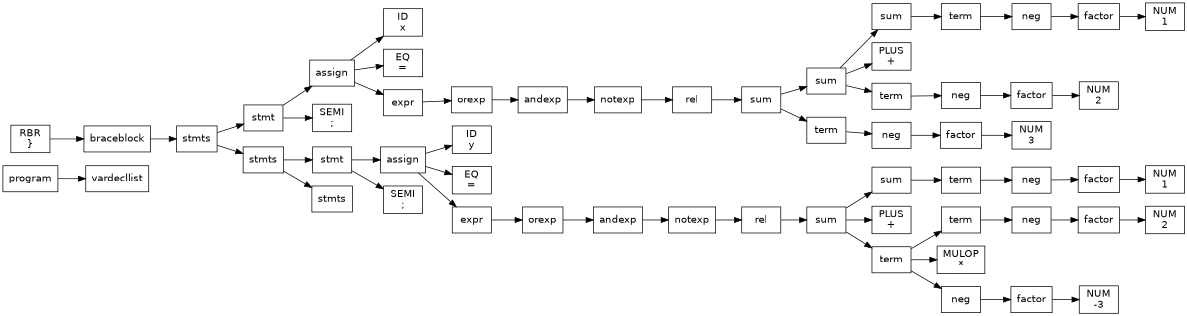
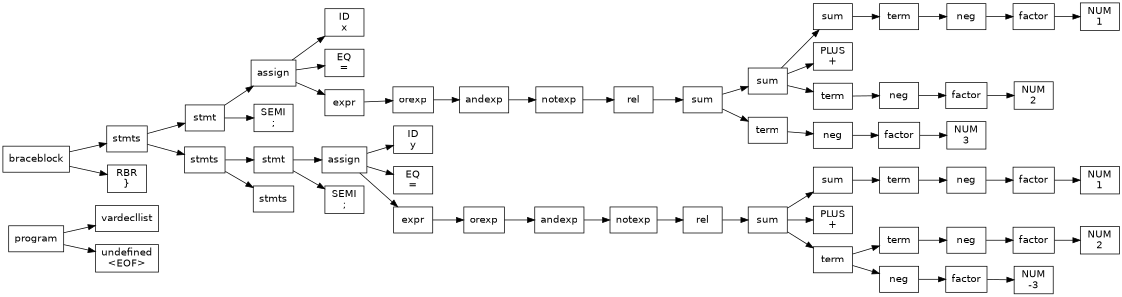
  digraph {
    rankdir=LR
    node [fontname=Helvetica shape=box]
    n1 [label=<program>]
    n2 [label=<vardecllist>]
+   n3 [label=<undefined<br/>&lt;EOF&gt;>]
    n4 [label=<braceblock>]
    n5 [label=<stmts>]
    n6 [label=<RBR<br/>}>]
    n7 [label=<stmt>]
    n8 [label=<stmts>]
    n9 [label=<assign>]
    n10 [label=<SEMI<br/>;>]
    n11 [label=<stmt>]
    n12 [label=<stmts>]
    n13 [label=<ID<br/>x>]
    n14 [label=<EQ<br/>=>]
    n15 [label=<expr>]
    n16 [label=<orexp>]
    n17 [label=<andexp>]
    n18 [label=<notexp>]
    n19 [label=<rel>]
    n20 [label=<sum>]
    n21 [label=<sum>]
    n22 [label=<term>]
    n23 [label=<sum>]
    n24 [label=<PLUS<br/>+>]
    n25 [label=<term>]
    n26 [label=<neg>]
    n27 [label=<term>]
    n28 [label=<neg>]
    n29 [label=<neg>]
    n30 [label=<factor>]
    n31 [label=<NUM<br/>1>]
    n32 [label=<factor>]
    n33 [label=<NUM<br/>2>]
    n34 [label=<factor>]
    n35 [label=<NUM<br/>3>]
    n36 [label=<assign>]
    n37 [label=<SEMI<br/>;>]
    n38 [label=<ID<br/>y>]
    n39 [label=<EQ<br/>=>]
    n40 [label=<expr>]
    n41 [label=<orexp>]
    n42 [label=<andexp>]
    n43 [label=<notexp>]
    n44 [label=<rel>]
    n45 [label=<sum>]
    n46 [label=<sum>]
    n47 [label=<PLUS<br/>+>]
    n48 [label=<term>]
    n49 [label=<term>]
    n50 [label=<term>]
-   n51 [label=<MULOP<br/>*>]
    n52 [label=<neg>]
    n53 [label=<neg>]
    n54 [label=<factor>]
    n55 [label=<NUM<br/>1>]
    n56 [label=<neg>]
    n57 [label=<factor>]
    n58 [label=<factor>]
    n59 [label=<NUM<br/>2>]
    n60 [label=<NUM<br/>-3>]
    n1 -> n2
+   n1 -> n3
    n4 -> n5
-   n6 -> n4
+   n4 -> n6
    n5 -> n7
    n5 -> n8
    n7 -> n9
    n7 -> n10
    n8 -> n11
    n8 -> n12
    n9 -> n13
    n9 -> n14
    n9 -> n15
    n11 -> n36
    n11 -> n37
    n15 -> n16
    n16 -> n17
    n17 -> n18
    n18 -> n19
    n19 -> n20
    n20 -> n21
    n20 -> n22
    n21 -> n23
    n21 -> n24
    n21 -> n25
    n22 -> n26
    n23 -> n27
    n25 -> n28
    n26 -> n34
    n27 -> n29
    n28 -> n32
    n29 -> n30
    n30 -> n31
    n32 -> n33
    n34 -> n35
    n36 -> n38
    n36 -> n39
    n36 -> n40
    n40 -> n41
    n41 -> n42
    n42 -> n43
    n43 -> n44
    n44 -> n45
    n45 -> n46
    n45 -> n47
    n45 -> n48
    n46 -> n49
    n48 -> n50
-   n48 -> n51
    n48 -> n52
    n49 -> n53
    n50 -> n56
    n52 -> n57
    n53 -> n54
    n54 -> n55
    n56 -> n58
    n57 -> n60
    n58 -> n59
  }
